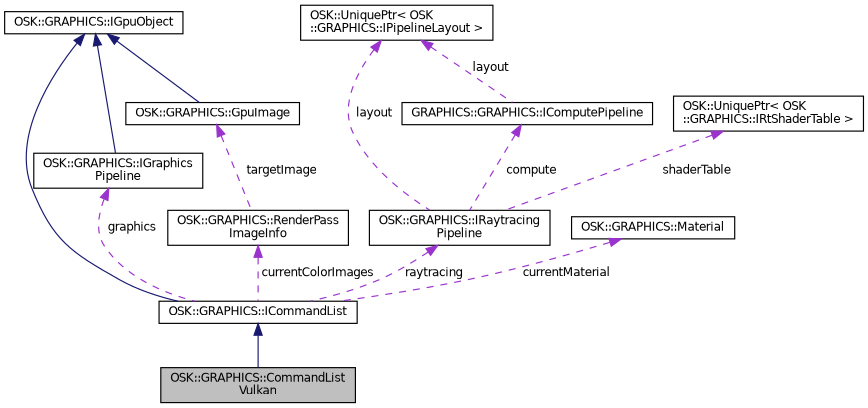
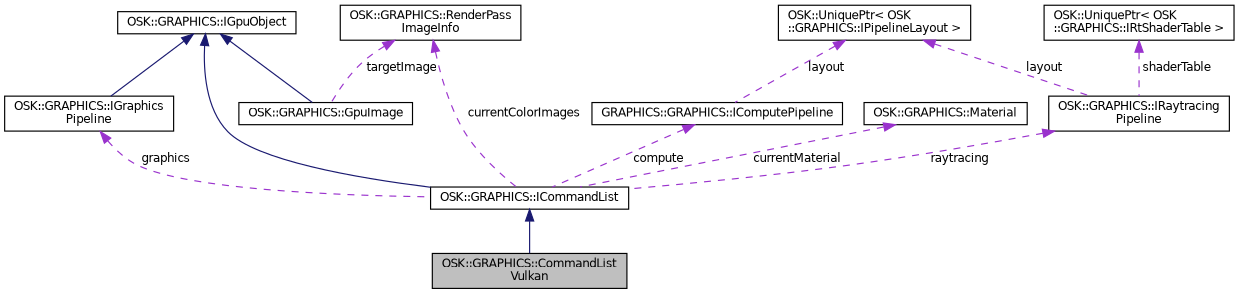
  digraph {
    rankdir=TB
    node [color=black fillcolor=white fontname=Helvetica fontsize=10 shape=record style=filled]
    edge [color=darkorchid3 dir=back fontname=Helvetica fontsize=10 labelfontname=Helvetica labelfontsize=10 style=dashed]
    n1 [fillcolor=grey75 fontcolor=black height=0.2 label="OSK::GRAPHICS::CommandList\lVulkan" width=0.4]
    n2 [height=0.2 label="OSK::GRAPHICS::ICommandList" width=0.4]
    n3 [height=0.2 label="OSK::GRAPHICS::IGpuObject" width=0.4]
    n4 [height=0.2 label="OSK::GRAPHICS::IGraphics\lPipeline" width=0.4]
    n5 [height=0.2 label="OSK::GRAPHICS::GpuImage" width=0.4]
    n6 [height=0.2 label="OSK::GRAPHICS::RenderPass\lImageInfo" width=0.4]
    n7 [height=0.2 label="OSK::UniquePtr\< OSK\l::GRAPHICS::IPipelineLayout \>" width=0.4]
    n8 [height=0.2 label="OSK::GRAPHICS::IRaytracing\lPipeline" width=0.4]
    n9 [height=0.2 label="GRAPHICS::GRAPHICS::IComputePipeline" width=0.4]
    n10 [height=0.2 label="OSK::UniquePtr\< OSK\l::GRAPHICS::IRtShaderTable \>" width=0.4]
    n11 [height=0.2 label="OSK::GRAPHICS::Material" width=0.4]
    n2 -> n1 [color=midnightblue style=solid]
    n3 -> n2 [color=midnightblue style=solid]
    n3 -> n4 [color=midnightblue style=solid]
    n3 -> n5 [color=midnightblue style=solid]
    n4 -> n2 [label=" graphics"]
-   n5 -> n6 [label=" targetImage"]
+   n6 -> n5 [label=" targetImage"]
    n6 -> n2 [label=" currentColorImages"]
    n7 -> n8 [label=" layout"]
    n7 -> n9 [label=" layout"]
    n8 -> n2 [label=" raytracing"]
-   n9 -> n8 [label=" compute"]
+   n9 -> n2 [label=" compute"]
    n10 -> n8 [label=" shaderTable"]
    n11 -> n2 [label=" currentMaterial"]
  }
